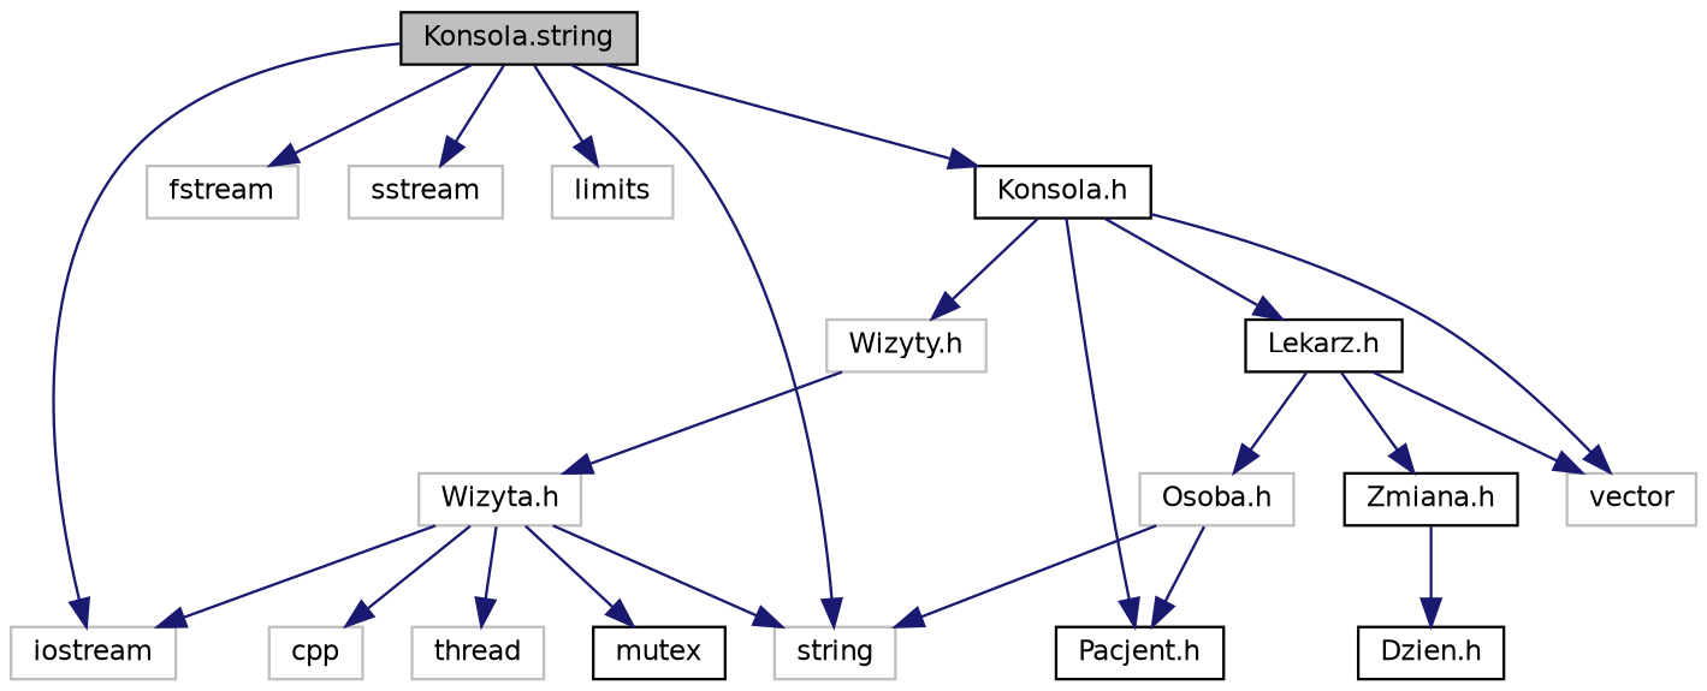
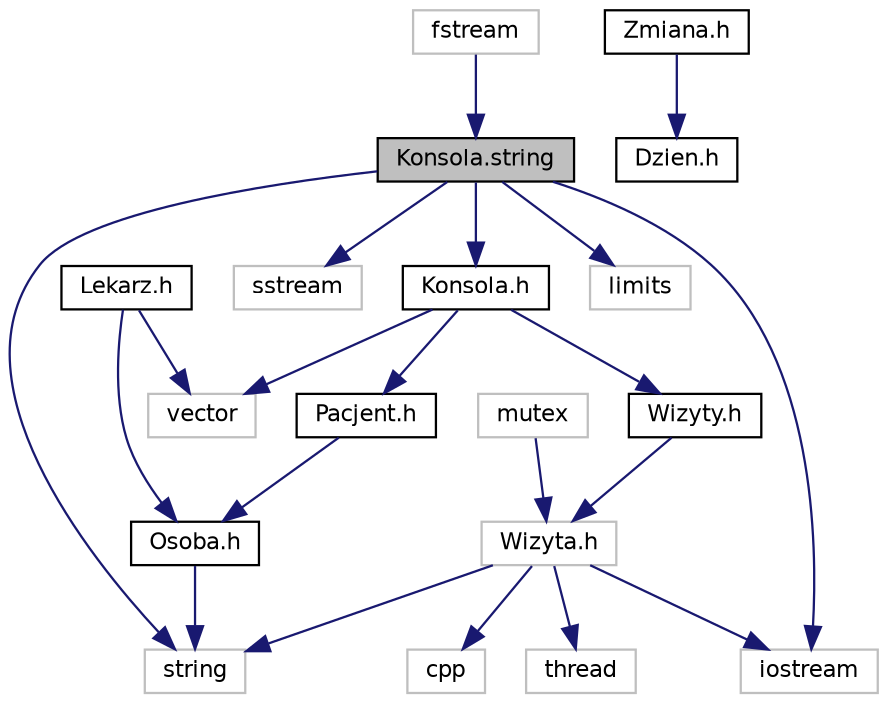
  digraph {
    node [color=grey75 fillcolor=white fontname=Helvetica fontsize=10 shape=record style=filled]
    edge [color=midnightblue fontname=Helvetica fontsize=10 labelfontname=Helvetica labelfontsize=10 style=solid]
    n1 [color=black fillcolor=grey75 fontcolor=black height=0.2 label="Konsola.string" width=0.4]
    n2 [height=0.2 label=iostream width=0.4]
    n3 [height=0.2 label=fstream width=0.4]
    n4 [height=0.2 label=sstream width=0.4]
    n5 [height=0.2 label=limits width=0.4]
    n6 [height=0.2 label=string width=0.4]
    n7 [color=black height=0.2 label="Konsola.h" width=0.4]
    n8 [height=0.2 label=vector width=0.4]
    n9 [color=black height=0.2 label="Lekarz.h" width=0.4]
    n10 [color=black height=0.2 label="Pacjent.h" width=0.4]
-   n11 [height=0.2 label="Wizyty.h" width=0.4]
-   n12 [height=0.2 label="Osoba.h" width=0.4]
+   n11 [color=black height=0.2 label="Wizyty.h" width=0.4]
+   n12 [color=black height=0.2 label="Osoba.h" width=0.4]
    n13 [color=black height=0.2 label="Zmiana.h" width=0.4]
    n14 [height=0.2 label="Wizyta.h" width=0.4]
    n15 [color=black height=0.2 label="Dzien.h" width=0.4]
    n16 [height=0.2 label=cpp width=0.4]
    n17 [height=0.2 label=thread width=0.4]
-   n18 [color=black height=0.2 label=mutex width=0.4]
+   n18 [height=0.2 label=mutex width=0.4]
    n1 -> n2
-   n1 -> n3
+   n3 -> n1
    n1 -> n4
    n1 -> n5
    n1 -> n6
    n1 -> n7
    n7 -> n8
-   n7 -> n9
    n7 -> n10
    n7 -> n11
    n9 -> n8
    n9 -> n12
-   n9 -> n13
-   n12 -> n10
+   n10 -> n12
    n11 -> n14
    n12 -> n6
    n13 -> n15
    n14 -> n2
    n14 -> n6
    n14 -> n16
    n14 -> n17
-   n14 -> n18
+   n18 -> n14
  }
